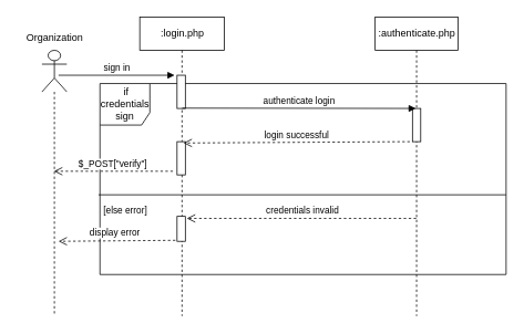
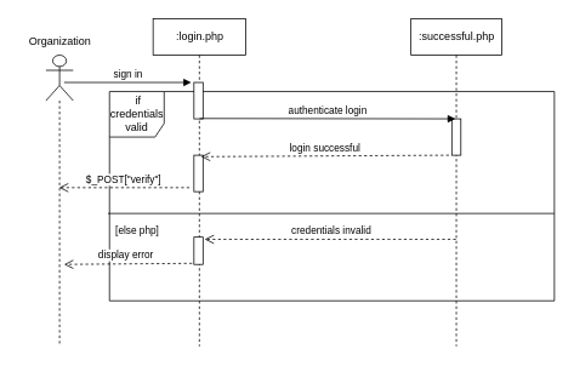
  <mxCell id="0" />
  <mxCell id="1" parent="0" />
  <mxCell id="2" value="" style="group" parent="1" vertex="1" connectable="0"><mxGeometry x="35" y="20" width="573" height="360" as="geometry" /></mxCell>
- <mxCell id="3" value="&amp;nbsp;if credentials sign" style="shape=umlFrame;whiteSpace=wrap;html=1;width=60;height=50;" parent="2" vertex="1"><mxGeometry x="84.704" y="80" width="488.296" height="230" as="geometry" /></mxCell>
+ <mxCell id="3" value="&amp;nbsp;if credentials valid" style="shape=umlFrame;whiteSpace=wrap;html=1;width=60;height=50;" parent="2" vertex="1"><mxGeometry x="84.704" y="80" width="488.296" height="230" as="geometry" /></mxCell>
  <mxCell id="4" value=":login.php" style="shape=umlLifeline;perimeter=lifelinePerimeter;whiteSpace=wrap;html=1;container=1;collapsible=0;recursiveResize=0;outlineConnect=0;" parent="2" vertex="1"><mxGeometry x="132.537" width="101.645" height="360" as="geometry" /></mxCell>
  <mxCell id="5" value="" style="html=1;points=[];perimeter=orthogonalPerimeter;" parent="4" vertex="1"><mxGeometry x="44.843" y="70" width="9.965" height="40" as="geometry" /></mxCell>
  <mxCell id="6" value="" style="html=1;points=[];perimeter=orthogonalPerimeter;" parent="4" vertex="1"><mxGeometry x="44.843" y="150" width="9.965" height="40" as="geometry" /></mxCell>
  <mxCell id="7" value="" style="html=1;points=[];perimeter=orthogonalPerimeter;" parent="4" vertex="1"><mxGeometry x="44.843" y="240" width="9.965" height="30" as="geometry" /></mxCell>
  <mxCell id="8" value="display error&amp;nbsp;" style="html=1;verticalAlign=bottom;endArrow=open;dashed=1;endSize=8;rounded=0;elbow=vertical;exitX=-0.2;exitY=0.96;exitDx=0;exitDy=0;exitPerimeter=0;" parent="4" source="7" edge="1"><mxGeometry x="0.004" relative="1" as="geometry"><mxPoint x="25.411" y="270.0" as="sourcePoint" /><mxPoint x="-97.659" y="270" as="targetPoint" /><mxPoint as="offset" /></mxGeometry></mxCell>
- <mxCell id="9" value=":authenticate.php" style="shape=umlLifeline;perimeter=lifelinePerimeter;whiteSpace=wrap;html=1;container=1;collapsible=0;recursiveResize=0;outlineConnect=0;" parent="2" vertex="1"><mxGeometry x="415.55" width="99.652" height="360" as="geometry" /></mxCell>
+ <mxCell id="9" value=":successful.php" style="shape=umlLifeline;perimeter=lifelinePerimeter;whiteSpace=wrap;html=1;container=1;collapsible=0;recursiveResize=0;outlineConnect=0;" parent="2" vertex="1"><mxGeometry x="415.55" width="99.652" height="360" as="geometry" /></mxCell>
  <mxCell id="10" value="" style="html=1;points=[];perimeter=orthogonalPerimeter;" parent="9" vertex="1"><mxGeometry x="44.843" y="110" width="9.965" height="40" as="geometry" /></mxCell>
  <mxCell id="11" value="authenticate login" style="html=1;verticalAlign=bottom;endArrow=block;rounded=0;elbow=vertical;entryX=0.4;entryY=0;entryDx=0;entryDy=0;entryPerimeter=0;exitX=0.62;exitY=0.99;exitDx=0;exitDy=0;exitPerimeter=0;" parent="2" source="5" target="10" edge="1"><mxGeometry width="80" relative="1" as="geometry"><mxPoint x="214.252" y="100" as="sourcePoint" /><mxPoint x="497.264" y="120" as="targetPoint" /></mxGeometry></mxCell>
  <mxCell id="12" value="login successful" style="html=1;verticalAlign=bottom;endArrow=open;dashed=1;endSize=8;rounded=0;elbow=vertical;exitX=-0.32;exitY=1;exitDx=0;exitDy=0;exitPerimeter=0;entryX=0.78;entryY=0.04;entryDx=0;entryDy=0;entryPerimeter=0;" parent="2" source="10" target="6" edge="1"><mxGeometry x="-0.003" relative="1" as="geometry"><mxPoint x="383.661" y="160" as="sourcePoint" /><mxPoint x="184.357" y="160" as="targetPoint" /><mxPoint as="offset" /></mxGeometry></mxCell>
  <mxCell id="13" value="" style="line;strokeWidth=1;fillColor=none;align=left;verticalAlign=middle;spacingTop=-1;spacingLeft=3;spacingRight=3;rotatable=0;labelPosition=right;points=[];portConstraint=eastwest;strokeColor=inherit;" parent="2" vertex="1"><mxGeometry x="84.704" y="210" width="488.296" height="8" as="geometry" /></mxCell>
- <mxCell id="14" value="[else error]" style="text;html=1;align=center;verticalAlign=middle;resizable=0;points=[];autosize=1;strokeColor=none;fillColor=none;fontSize=11;" parent="2" vertex="1"><mxGeometry x="74.739" y="218" width="80" height="30" as="geometry" /></mxCell>
+ <mxCell id="14" value="[else php]" style="text;html=1;align=center;verticalAlign=middle;resizable=0;points=[];autosize=1;strokeColor=none;fillColor=none;fontSize=11;" parent="2" vertex="1"><mxGeometry x="74.739" y="218" width="80" height="30" as="geometry" /></mxCell>
  <mxCell id="15" value="credentials invalid" style="html=1;verticalAlign=bottom;endArrow=open;dashed=1;endSize=8;rounded=0;elbow=vertical;entryX=1.18;entryY=0.08;entryDx=0;entryDy=0;entryPerimeter=0;" parent="2" source="9" target="7" edge="1"><mxGeometry x="-0.003" relative="1" as="geometry"><mxPoint x="463.383" y="280" as="sourcePoint" /><mxPoint x="214.252" y="270" as="targetPoint" /><mxPoint as="offset" /></mxGeometry></mxCell>
  <mxCell id="16" value="$_POST[&quot;verify&quot;]" style="html=1;verticalAlign=bottom;endArrow=open;dashed=1;endSize=8;rounded=0;elbow=vertical;exitX=-0.5;exitY=0.89;exitDx=0;exitDy=0;exitPerimeter=0;" parent="2" source="6" target="18" edge="1"><mxGeometry x="0.004" relative="1" as="geometry"><mxPoint x="366.72" y="194.2" as="sourcePoint" /><mxPoint x="94.67" y="195.8" as="targetPoint" /><mxPoint as="offset" /></mxGeometry></mxCell>
  <mxCell id="17" value="" style="group" parent="2" vertex="1" connectable="0"><mxGeometry width="75" height="360" as="geometry" /></mxCell>
  <mxCell id="18" value="" style="shape=umlLifeline;participant=umlActor;perimeter=lifelinePerimeter;whiteSpace=wrap;html=1;container=1;collapsible=0;recursiveResize=0;verticalAlign=top;spacingTop=36;outlineConnect=0;fontFamily=Helvetica;fontSize=12;fontColor=default;align=center;strokeColor=default;fillColor=default;size=50;" parent="17" vertex="1"><mxGeometry x="14.948" y="40" width="29.896" height="320" as="geometry" /></mxCell>
  <mxCell id="19" value="sign in" style="html=1;verticalAlign=bottom;endArrow=block;rounded=0;elbow=vertical;" parent="18" edge="1"><mxGeometry x="0.004" width="80" relative="1" as="geometry"><mxPoint x="19.93" y="30" as="sourcePoint" /><mxPoint x="159.443" y="30" as="targetPoint" /><mxPoint as="offset" /></mxGeometry></mxCell>
  <mxCell id="20" value="Organization" style="text;html=1;align=center;verticalAlign=middle;resizable=0;points=[];autosize=1;strokeColor=none;fillColor=none;" parent="17" vertex="1"><mxGeometry x="-15" y="10" width="90" height="30" as="geometry" /></mxCell>
  <mxCell id="21" value="" style="line;strokeWidth=1;fillColor=none;align=left;verticalAlign=middle;spacingTop=-1;spacingLeft=3;spacingRight=3;rotatable=0;labelPosition=right;points=[];portConstraint=eastwest;strokeColor=inherit;" parent="1" vertex="1"><mxGeometry x="118" y="230" width="490" height="8" as="geometry" /></mxCell>
